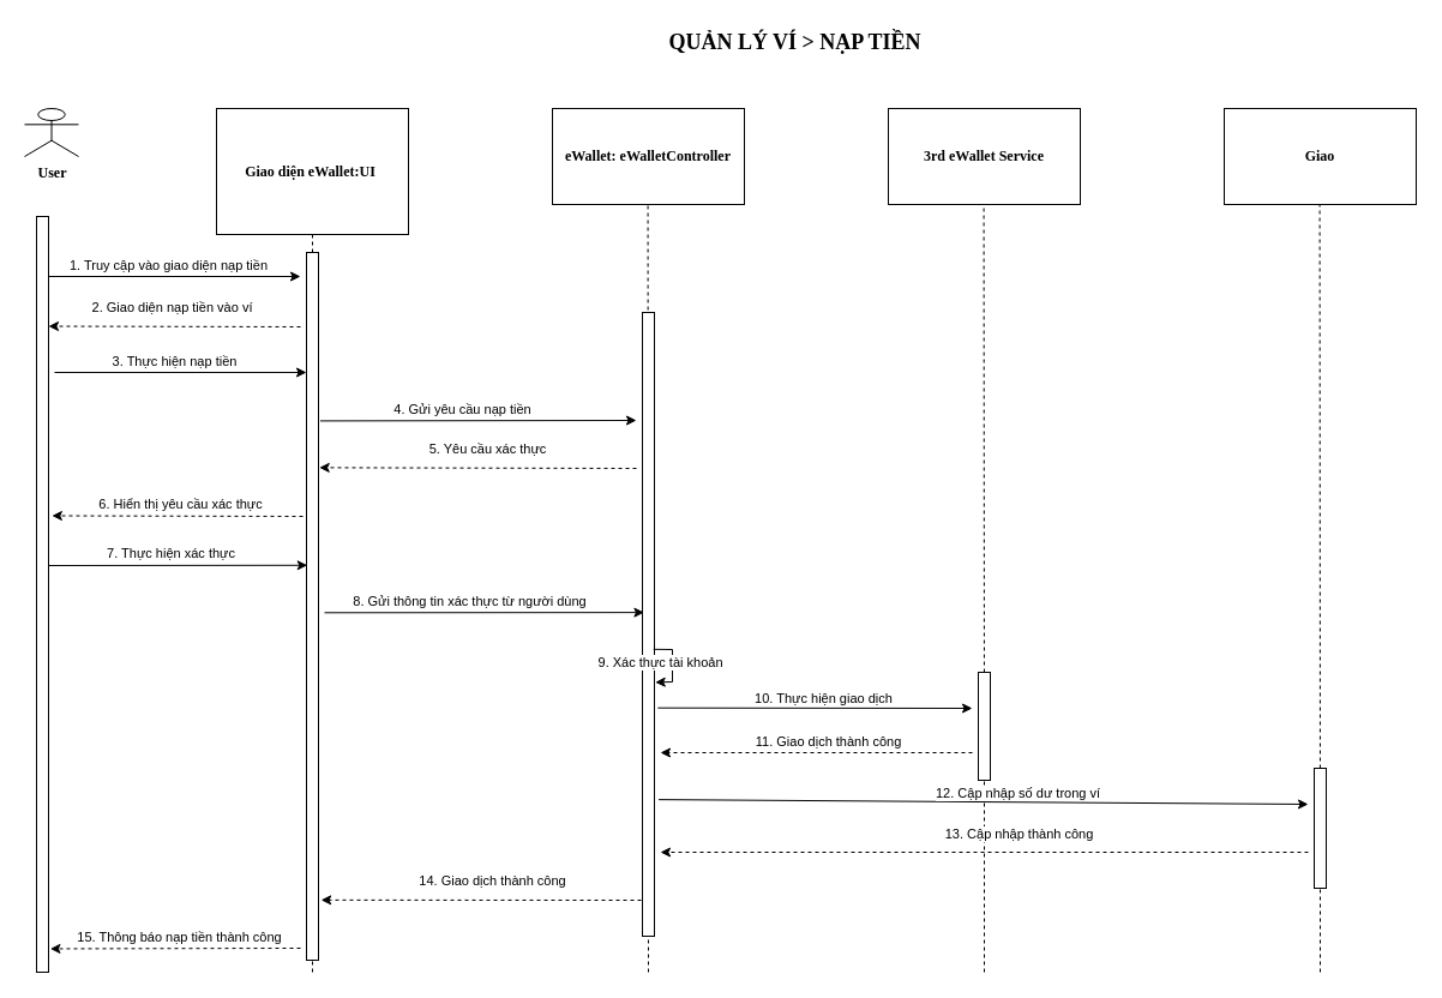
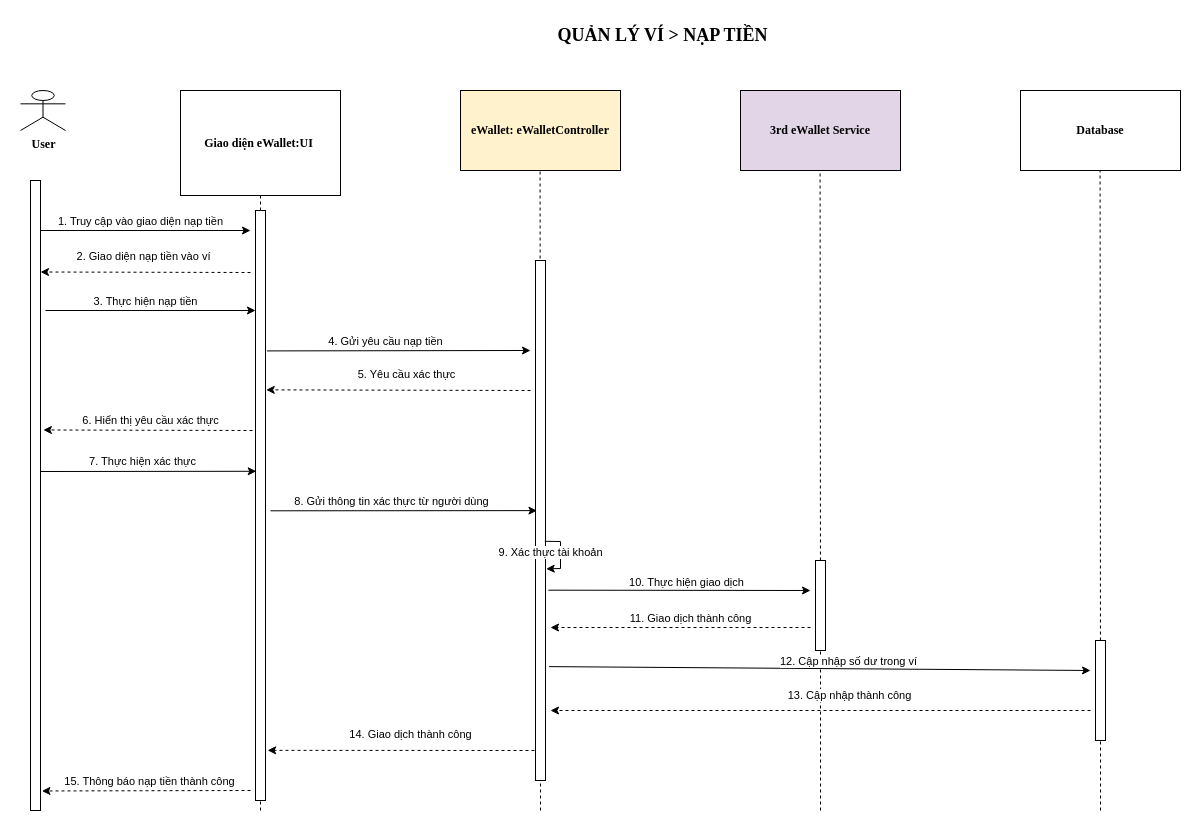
  <mxCell id="0" />
  <mxCell id="1" parent="0" />
  <mxCell id="2" value="User" style="shape=umlActor;verticalLabelPosition=bottom;verticalAlign=top;html=1;outlineConnect=0;fontFamily=Verdana;fontStyle=1" parent="1" vertex="1"><mxGeometry x="20" y="90" width="45" height="40" as="geometry" /></mxCell>
  <mxCell id="3" value="Giao diện eWallet:UI&amp;nbsp;" style="rounded=0;whiteSpace=wrap;html=1;fontFamily=Verdana;fontStyle=1" parent="1" vertex="1"><mxGeometry x="180" y="90" width="160" height="105" as="geometry" /></mxCell>
- <mxCell id="4" value="eWallet: eWalletController" style="rounded=0;whiteSpace=wrap;html=1;fontFamily=Verdana;fontStyle=1" parent="1" vertex="1"><mxGeometry x="460" y="90" width="160" height="80" as="geometry" /></mxCell>
- <mxCell id="5" value="Giao" style="rounded=0;whiteSpace=wrap;html=1;fontFamily=Verdana;fontStyle=1" parent="1" vertex="1"><mxGeometry x="1020" y="90" width="160" height="80" as="geometry" /></mxCell>
- <mxCell id="6" value="3rd eWallet Service" style="rounded=0;whiteSpace=wrap;html=1;fontFamily=Verdana;fontStyle=1" parent="1" vertex="1"><mxGeometry x="740" y="90" width="160" height="80" as="geometry" /></mxCell>
+ <mxCell id="4" value="eWallet: eWalletController" style="rounded=0;whiteSpace=wrap;html=1;fontFamily=Verdana;fontStyle=1;fillColor=#fff2cc;" parent="1" vertex="1"><mxGeometry x="460" y="90" width="160" height="80" as="geometry" /></mxCell>
+ <mxCell id="5" value="Database" style="rounded=0;whiteSpace=wrap;html=1;fontFamily=Verdana;fontStyle=1" parent="1" vertex="1"><mxGeometry x="1020" y="90" width="160" height="80" as="geometry" /></mxCell>
+ <mxCell id="6" value="3rd eWallet Service" style="rounded=0;whiteSpace=wrap;html=1;fontFamily=Verdana;fontStyle=1;fillColor=#e1d5e7;" parent="1" vertex="1"><mxGeometry x="740" y="90" width="160" height="80" as="geometry" /></mxCell>
  <mxCell id="7" value="" style="rounded=0;whiteSpace=wrap;html=1;fontFamily=Verdana;" parent="1" vertex="1"><mxGeometry x="30" y="180" width="10" height="630" as="geometry" /></mxCell>
  <mxCell id="8" value="" style="endArrow=none;html=1;rounded=0;fontFamily=Verdana;dashed=1;entryX=0.5;entryY=1;entryDx=0;entryDy=0;startArrow=none;" parent="1" source="12" target="3" edge="1"><mxGeometry width="50" height="50" relative="1" as="geometry"><mxPoint x="260" y="890" as="sourcePoint" /><mxPoint x="560" y="570" as="targetPoint" /></mxGeometry></mxCell>
  <mxCell id="9" value="" style="endArrow=none;html=1;rounded=0;fontFamily=Verdana;dashed=1;entryX=0.5;entryY=1;entryDx=0;entryDy=0;" parent="1" edge="1"><mxGeometry width="50" height="50" relative="1" as="geometry"><mxPoint x="540" y="810" as="sourcePoint" /><mxPoint x="539.58" y="170" as="targetPoint" /></mxGeometry></mxCell>
  <mxCell id="10" value="" style="endArrow=none;html=1;rounded=0;fontFamily=Verdana;dashed=1;entryX=0.5;entryY=1;entryDx=0;entryDy=0;startArrow=none;" parent="1" source="35" edge="1"><mxGeometry width="50" height="50" relative="1" as="geometry"><mxPoint x="820" y="810" as="sourcePoint" /><mxPoint x="819.58" y="170" as="targetPoint" /></mxGeometry></mxCell>
  <mxCell id="11" value="" style="endArrow=none;html=1;rounded=0;fontFamily=Verdana;dashed=1;entryX=0.5;entryY=1;entryDx=0;entryDy=0;startArrow=none;" parent="1" source="43" edge="1"><mxGeometry width="50" height="50" relative="1" as="geometry"><mxPoint x="1100" y="810" as="sourcePoint" /><mxPoint x="1099.58" y="170" as="targetPoint" /></mxGeometry></mxCell>
  <mxCell id="12" value="" style="rounded=0;whiteSpace=wrap;html=1;" parent="1" vertex="1"><mxGeometry x="255" y="210" width="10" height="590" as="geometry" /></mxCell>
  <mxCell id="13" value="" style="endArrow=none;html=1;rounded=0;fontFamily=Verdana;dashed=1;entryX=0.5;entryY=1;entryDx=0;entryDy=0;" parent="1" target="12" edge="1"><mxGeometry width="50" height="50" relative="1" as="geometry"><mxPoint x="260" y="810" as="sourcePoint" /><mxPoint x="260" y="551" as="targetPoint" /></mxGeometry></mxCell>
  <mxCell id="14" value="" style="endArrow=classic;html=1;rounded=0;" parent="1" edge="1"><mxGeometry width="50" height="50" relative="1" as="geometry"><mxPoint x="40" y="230" as="sourcePoint" /><mxPoint x="250" y="230" as="targetPoint" /></mxGeometry></mxCell>
  <mxCell id="15" value="1. Truy cập vào giao diện nạp tiền" style="edgeLabel;html=1;align=center;verticalAlign=middle;resizable=0;points=[];" parent="14" vertex="1" connectable="0"><mxGeometry x="-0.268" y="-2" relative="1" as="geometry"><mxPoint x="22" y="-12" as="offset" /></mxGeometry></mxCell>
  <mxCell id="16" value="" style="endArrow=classic;html=1;rounded=0;exitX=1.144;exitY=0.238;exitDx=0;exitDy=0;exitPerimeter=0;" parent="1" source="12" edge="1"><mxGeometry width="50" height="50" relative="1" as="geometry"><mxPoint x="265" y="310" as="sourcePoint" /><mxPoint x="530" y="350" as="targetPoint" /></mxGeometry></mxCell>
  <mxCell id="17" value="4. Gửi yêu cầu nạp tiền" style="edgeLabel;html=1;align=center;verticalAlign=middle;resizable=0;points=[];" parent="16" vertex="1" connectable="0"><mxGeometry x="-0.268" y="-2" relative="1" as="geometry"><mxPoint x="22" y="-12" as="offset" /></mxGeometry></mxCell>
  <mxCell id="18" value="" style="rounded=0;whiteSpace=wrap;html=1;" parent="1" vertex="1"><mxGeometry x="535" y="260" width="10" height="520" as="geometry" /></mxCell>
  <mxCell id="19" value="" style="endArrow=classic;html=1;rounded=0;exitX=1.287;exitY=0.634;exitDx=0;exitDy=0;exitPerimeter=0;" parent="1" source="18" edge="1"><mxGeometry width="50" height="50" relative="1" as="geometry"><mxPoint x="545" y="550" as="sourcePoint" /><mxPoint x="810" y="590" as="targetPoint" /></mxGeometry></mxCell>
  <mxCell id="20" value="10. Thực hiện giao dịch" style="edgeLabel;html=1;align=center;verticalAlign=middle;resizable=0;points=[];" parent="19" vertex="1" connectable="0"><mxGeometry x="0.148" y="1" relative="1" as="geometry"><mxPoint x="-12" y="-7" as="offset" /></mxGeometry></mxCell>
  <mxCell id="21" value="" style="endArrow=classic;html=1;rounded=0;dashed=1;" parent="1" edge="1"><mxGeometry width="50" height="50" relative="1" as="geometry"><mxPoint x="810" y="627" as="sourcePoint" /><mxPoint x="550" y="627" as="targetPoint" /><Array as="points" /></mxGeometry></mxCell>
  <mxCell id="22" value="11. Giao dịch thành công" style="edgeLabel;html=1;align=center;verticalAlign=middle;resizable=0;points=[];" parent="21" vertex="1" connectable="0"><mxGeometry x="0.202" y="-1" relative="1" as="geometry"><mxPoint x="35" y="-9" as="offset" /></mxGeometry></mxCell>
  <mxCell id="23" value="" style="endArrow=classic;html=1;rounded=0;dashed=1;entryX=1.072;entryY=0.304;entryDx=0;entryDy=0;entryPerimeter=0;" parent="1" target="12" edge="1"><mxGeometry width="50" height="50" relative="1" as="geometry"><mxPoint x="530" y="390" as="sourcePoint" /><mxPoint x="268.09" y="385.94" as="targetPoint" /></mxGeometry></mxCell>
  <mxCell id="24" value="5. Yêu cầu xác thực" style="edgeLabel;html=1;align=center;verticalAlign=middle;resizable=0;points=[];" parent="23" vertex="1" connectable="0"><mxGeometry x="-0.398" relative="1" as="geometry"><mxPoint x="-45" y="-16" as="offset" /></mxGeometry></mxCell>
  <mxCell id="25" value="" style="endArrow=classic;html=1;rounded=0;dashed=1;entryX=1.287;entryY=0.396;entryDx=0;entryDy=0;entryPerimeter=0;" parent="1" target="7" edge="1"><mxGeometry width="50" height="50" relative="1" as="geometry"><mxPoint x="252" y="430" as="sourcePoint" /><mxPoint x="44.56" y="388.53" as="targetPoint" /></mxGeometry></mxCell>
  <mxCell id="26" value="6. Hiển thị yêu cầu xác thực" style="edgeLabel;html=1;align=center;verticalAlign=middle;resizable=0;points=[];" parent="25" vertex="1" connectable="0"><mxGeometry x="-0.054" y="1" relative="1" as="geometry"><mxPoint x="-3" y="-11" as="offset" /></mxGeometry></mxCell>
  <mxCell id="27" value="" style="endArrow=classic;html=1;rounded=0;" parent="1" edge="1"><mxGeometry width="50" height="50" relative="1" as="geometry"><mxPoint x="45" y="310" as="sourcePoint" /><mxPoint x="255" y="310" as="targetPoint" /></mxGeometry></mxCell>
  <mxCell id="28" value="3. Thực hiện nạp tiền" style="edgeLabel;html=1;align=center;verticalAlign=middle;resizable=0;points=[];" parent="27" vertex="1" connectable="0"><mxGeometry x="-0.268" y="-2" relative="1" as="geometry"><mxPoint x="22" y="-12" as="offset" /></mxGeometry></mxCell>
  <mxCell id="29" value="" style="endArrow=classic;html=1;rounded=0;entryX=0.072;entryY=0.442;entryDx=0;entryDy=0;entryPerimeter=0;" parent="1" target="12" edge="1"><mxGeometry width="50" height="50" relative="1" as="geometry"><mxPoint x="40" y="471" as="sourcePoint" /><mxPoint x="255" y="510" as="targetPoint" /></mxGeometry></mxCell>
  <mxCell id="30" value="7. Thực hiện xác thực" style="edgeLabel;html=1;align=center;verticalAlign=middle;resizable=0;points=[];" parent="29" vertex="1" connectable="0"><mxGeometry x="-0.268" y="-2" relative="1" as="geometry"><mxPoint x="22" y="-12" as="offset" /></mxGeometry></mxCell>
  <mxCell id="31" value="" style="endArrow=classic;html=1;rounded=0;exitX=1.5;exitY=0.509;exitDx=0;exitDy=0;exitPerimeter=0;entryX=0.144;entryY=0.481;entryDx=0;entryDy=0;entryPerimeter=0;" parent="1" source="12" target="18" edge="1"><mxGeometry width="50" height="50" relative="1" as="geometry"><mxPoint x="265" y="550" as="sourcePoint" /><mxPoint x="530" y="473" as="targetPoint" /></mxGeometry></mxCell>
  <mxCell id="32" value="8. Gửi thông tin xác thực từ người dùng" style="edgeLabel;html=1;align=center;verticalAlign=middle;resizable=0;points=[];" parent="31" vertex="1" connectable="0"><mxGeometry x="-0.268" y="-2" relative="1" as="geometry"><mxPoint x="22" y="-12" as="offset" /></mxGeometry></mxCell>
  <mxCell id="33" value="" style="endArrow=classic;html=1;rounded=0;exitX=0.929;exitY=0.54;exitDx=0;exitDy=0;exitPerimeter=0;entryX=1.072;entryY=0.593;entryDx=0;entryDy=0;entryPerimeter=0;" parent="1" source="18" target="18" edge="1"><mxGeometry width="50" height="50" relative="1" as="geometry"><mxPoint x="545" y="590" as="sourcePoint" /><mxPoint x="560" y="520" as="targetPoint" /><Array as="points"><mxPoint x="560" y="541" /><mxPoint x="560" y="568" /></Array></mxGeometry></mxCell>
  <mxCell id="34" value="9. Xác thực tài khoản" style="edgeLabel;html=1;align=center;verticalAlign=middle;resizable=0;points=[];" parent="33" vertex="1" connectable="0"><mxGeometry x="0.148" y="1" relative="1" as="geometry"><mxPoint x="-12" y="-7" as="offset" /></mxGeometry></mxCell>
  <mxCell id="35" value="" style="rounded=0;whiteSpace=wrap;html=1;" parent="1" vertex="1"><mxGeometry x="815" y="560" width="10" height="90" as="geometry" /></mxCell>
  <mxCell id="36" value="" style="endArrow=none;html=1;rounded=0;fontFamily=Verdana;dashed=1;entryX=0.5;entryY=1;entryDx=0;entryDy=0;" parent="1" target="35" edge="1"><mxGeometry width="50" height="50" relative="1" as="geometry"><mxPoint x="820" y="810" as="sourcePoint" /><mxPoint x="819.58" y="170" as="targetPoint" /></mxGeometry></mxCell>
  <mxCell id="37" value="" style="endArrow=classic;html=1;rounded=0;dashed=1;entryX=1.215;entryY=0.915;entryDx=0;entryDy=0;entryPerimeter=0;" parent="1" target="12" edge="1"><mxGeometry width="50" height="50" relative="1" as="geometry"><mxPoint x="534" y="750" as="sourcePoint" /><mxPoint x="265" y="721.5" as="targetPoint" /></mxGeometry></mxCell>
  <mxCell id="38" value="14. Giao dịch thành công" style="edgeLabel;html=1;align=center;verticalAlign=middle;resizable=0;points=[];" parent="37" vertex="1" connectable="0"><mxGeometry x="-0.398" relative="1" as="geometry"><mxPoint x="-45" y="-16" as="offset" /></mxGeometry></mxCell>
  <mxCell id="39" value="" style="endArrow=classic;html=1;rounded=0;dashed=1;entryX=1.144;entryY=0.969;entryDx=0;entryDy=0;entryPerimeter=0;" parent="1" target="7" edge="1"><mxGeometry width="50" height="50" relative="1" as="geometry"><mxPoint x="250" y="790" as="sourcePoint" /><mxPoint x="40" y="750" as="targetPoint" /></mxGeometry></mxCell>
  <mxCell id="40" value="15. Thông báo nạp tiền thành công" style="edgeLabel;html=1;align=center;verticalAlign=middle;resizable=0;points=[];" parent="39" vertex="1" connectable="0"><mxGeometry x="-0.054" y="1" relative="1" as="geometry"><mxPoint x="-3" y="-11" as="offset" /></mxGeometry></mxCell>
  <mxCell id="41" value="" style="endArrow=classic;html=1;rounded=0;exitX=1.358;exitY=0.781;exitDx=0;exitDy=0;exitPerimeter=0;" parent="1" source="18" edge="1"><mxGeometry width="50" height="50" relative="1" as="geometry"><mxPoint x="545" y="630" as="sourcePoint" /><mxPoint x="1090" y="670" as="targetPoint" /></mxGeometry></mxCell>
  <mxCell id="42" value="12. Cập nhập số dư trong ví" style="edgeLabel;html=1;align=center;verticalAlign=middle;resizable=0;points=[];" parent="41" vertex="1" connectable="0"><mxGeometry x="0.148" y="1" relative="1" as="geometry"><mxPoint x="-12" y="-7" as="offset" /></mxGeometry></mxCell>
  <mxCell id="43" value="" style="rounded=0;whiteSpace=wrap;html=1;" parent="1" vertex="1"><mxGeometry x="1095" y="640" width="10" height="100" as="geometry" /></mxCell>
  <mxCell id="44" value="" style="endArrow=none;html=1;rounded=0;fontFamily=Verdana;dashed=1;entryX=0.5;entryY=1;entryDx=0;entryDy=0;" parent="1" target="43" edge="1"><mxGeometry width="50" height="50" relative="1" as="geometry"><mxPoint x="1100" y="810" as="sourcePoint" /><mxPoint x="1099.58" y="170" as="targetPoint" /></mxGeometry></mxCell>
  <mxCell id="45" value="" style="endArrow=classic;html=1;rounded=0;dashed=1;" parent="1" edge="1"><mxGeometry width="50" height="50" relative="1" as="geometry"><mxPoint x="1090" y="710" as="sourcePoint" /><mxPoint x="550" y="710" as="targetPoint" /></mxGeometry></mxCell>
  <mxCell id="46" value="13. Cập nhập thành công" style="edgeLabel;html=1;align=center;verticalAlign=middle;resizable=0;points=[];" parent="45" vertex="1" connectable="0"><mxGeometry x="-0.398" relative="1" as="geometry"><mxPoint x="-79" y="-16" as="offset" /></mxGeometry></mxCell>
  <mxCell id="47" value="" style="endArrow=classic;html=1;rounded=0;dashed=1;entryX=1;entryY=0.25;entryDx=0;entryDy=0;" parent="1" edge="1"><mxGeometry width="50" height="50" relative="1" as="geometry"><mxPoint x="250" y="272" as="sourcePoint" /><mxPoint x="40" y="271.5" as="targetPoint" /></mxGeometry></mxCell>
  <mxCell id="48" value="2. Giao diện nạp tiền vào ví" style="edgeLabel;html=1;align=center;verticalAlign=middle;resizable=0;points=[];" parent="47" vertex="1" connectable="0"><mxGeometry x="-0.398" relative="1" as="geometry"><mxPoint x="-45" y="-16" as="offset" /></mxGeometry></mxCell>
  <mxCell id="49" value="QUẢN LÝ VÍ &amp;gt; NẠP TIỀN" style="text;html=1;strokeColor=none;fillColor=none;align=center;verticalAlign=middle;whiteSpace=wrap;rounded=0;fontFamily=Verdana;fontSize=18;fontStyle=1" vertex="1" parent="1"><mxGeometry x="535" y="20" width="255" height="30" as="geometry" /></mxCell>
